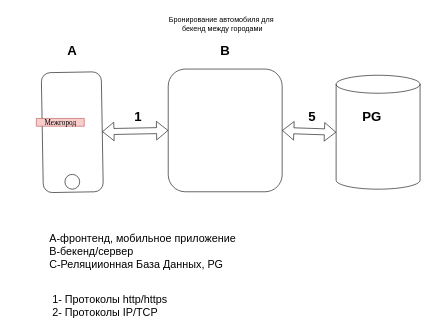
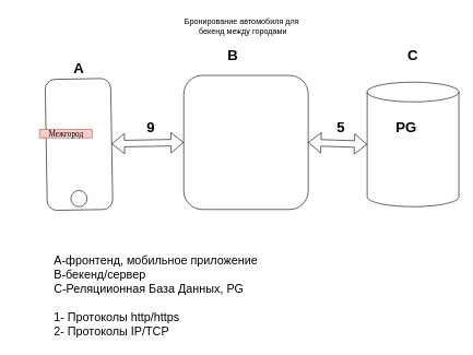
  <mxCell id="0" />
  <mxCell id="1" parent="0" />
  <mxCell id="2" value="" style="shape=cylinder3;whiteSpace=wrap;html=1;boundedLbl=1;backgroundOutline=1;size=15;" vertex="1" parent="1"><mxGeometry x="560" y="125" width="140" height="190" as="geometry" /></mxCell>
  <mxCell id="3" value="" style="rounded=1;whiteSpace=wrap;html=1;rotation=89;" vertex="1" parent="1"><mxGeometry x="20" y="170" width="200" height="100" as="geometry" /></mxCell>
  <mxCell id="4" value="" style="ellipse;whiteSpace=wrap;html=1;aspect=fixed;" vertex="1" parent="1"><mxGeometry x="107.67" y="290.34" width="24.66" height="24.66" as="geometry" /></mxCell>
  <mxCell id="5" value="" style="rounded=1;whiteSpace=wrap;html=1;" vertex="1" parent="1"><mxGeometry x="280" y="114.66" width="190" height="204.66" as="geometry" /></mxCell>
- <mxCell id="6" value="A" style="text;html=1;strokeColor=none;fillColor=none;align=center;verticalAlign=middle;whiteSpace=wrap;rounded=0;fontStyle=1;fontSize=22;" vertex="1" parent="1"><mxGeometry x="90" y="70" width="60" height="30" as="geometry" /></mxCell>
- <mxCell id="7" value="B" style="text;html=1;strokeColor=none;fillColor=none;align=center;verticalAlign=middle;whiteSpace=wrap;rounded=0;fontStyle=1;fontSize=22;" vertex="1" parent="1"><mxGeometry x="345" y="70" width="60" height="30" as="geometry" /></mxCell>
+ <mxCell id="6" value="A" style="text;html=1;strokeColor=none;fillColor=none;align=center;verticalAlign=middle;whiteSpace=wrap;rounded=0;fontStyle=1;fontSize=22;" vertex="1" parent="1"><mxGeometry x="90" y="90" width="60" height="30" as="geometry" /></mxCell>
+ <mxCell id="7" value="B" style="text;html=1;strokeColor=none;fillColor=none;align=center;verticalAlign=middle;whiteSpace=wrap;rounded=0;fontStyle=1;fontSize=22;" vertex="1" parent="1"><mxGeometry x="325" y="70" width="60" height="30" as="geometry" /></mxCell>
+ <mxCell id="8" value="C" style="text;html=1;strokeColor=none;fillColor=none;align=center;verticalAlign=middle;whiteSpace=wrap;rounded=0;fontStyle=1;fontSize=22;" vertex="1" parent="1"><mxGeometry x="600" y="70" width="60" height="30" as="geometry" /></mxCell>
  <mxCell id="9" value="" style="shape=flexArrow;endArrow=classic;startArrow=classic;html=1;rounded=0;fontSize=22;exitX=0.5;exitY=0;exitDx=0;exitDy=0;entryX=0;entryY=0.5;entryDx=0;entryDy=0;" edge="1" parent="1" source="3" target="5"><mxGeometry width="100" height="100" relative="1" as="geometry"><mxPoint x="340" y="300" as="sourcePoint" /><mxPoint x="440" y="200" as="targetPoint" /></mxGeometry></mxCell>
  <mxCell id="10" value="" style="shape=flexArrow;endArrow=classic;startArrow=classic;html=1;rounded=0;fontSize=22;entryX=0;entryY=0.5;entryDx=0;entryDy=0;entryPerimeter=0;exitX=1;exitY=0.5;exitDx=0;exitDy=0;" edge="1" parent="1" source="5" target="2"><mxGeometry width="100" height="100" relative="1" as="geometry"><mxPoint x="340" y="300" as="sourcePoint" /><mxPoint x="440" y="200" as="targetPoint" /></mxGeometry></mxCell>
- <mxCell id="11" value="&lt;b&gt;1&lt;/b&gt;" style="text;html=1;strokeColor=none;fillColor=none;align=center;verticalAlign=middle;whiteSpace=wrap;rounded=0;fontSize=22;" vertex="1" parent="1"><mxGeometry x="200" y="180" width="60" height="30" as="geometry" /></mxCell>
+ <mxCell id="11" value="&lt;b&gt;9&lt;/b&gt;" style="text;html=1;strokeColor=none;fillColor=none;align=center;verticalAlign=middle;whiteSpace=wrap;rounded=0;fontSize=22;" vertex="1" parent="1"><mxGeometry x="200" y="180" width="60" height="30" as="geometry" /></mxCell>
  <mxCell id="12" value="&lt;b&gt;5&lt;/b&gt;" style="text;html=1;strokeColor=none;fillColor=none;align=center;verticalAlign=middle;whiteSpace=wrap;rounded=0;fontSize=22;" vertex="1" parent="1"><mxGeometry x="490" y="180" width="60" height="30" as="geometry" /></mxCell>
  <mxCell id="13" value="A-фронтенд, мобильное приложение&lt;br style=&quot;font-size: 18px;&quot;&gt;B-бекенд/сервер&lt;br style=&quot;font-size: 18px;&quot;&gt;C-Реляциионная База Данных, PG&lt;br style=&quot;font-size: 18px;&quot;&gt;" style="text;html=1;strokeColor=none;fillColor=none;align=left;verticalAlign=middle;whiteSpace=wrap;rounded=0;fontSize=18;" vertex="1" parent="1"><mxGeometry x="80" y="370" width="440" height="100" as="geometry" /></mxCell>
  <mxCell id="14" value="PG" style="text;html=1;strokeColor=none;fillColor=none;align=center;verticalAlign=middle;whiteSpace=wrap;rounded=0;fontSize=22;fontStyle=1" vertex="1" parent="1"><mxGeometry x="590" y="178.5" width="60" height="30" as="geometry" /></mxCell>
- <mxCell id="15" value="1- Протоколы http/https&lt;br style=&quot;font-size: 18px;&quot;&gt;2- Протоколы IP/TCP" style="text;html=1;strokeColor=none;fillColor=none;align=left;verticalAlign=middle;whiteSpace=wrap;rounded=0;fontSize=18;" vertex="1" parent="1"><mxGeometry x="85" y="485" width="390" height="50" as="geometry" /></mxCell>
+ <mxCell id="15" value="1- Протоколы http/https&lt;br style=&quot;font-size: 18px;&quot;&gt;2- Протоколы IP/TCP" style="text;html=1;strokeColor=none;fillColor=none;align=left;verticalAlign=middle;whiteSpace=wrap;rounded=0;fontSize=18;" vertex="1" parent="1"><mxGeometry x="80" y="470" width="390" height="50" as="geometry" /></mxCell>
  <mxCell id="16" value="Межгород" style="verticalLabelPosition=middle;verticalAlign=middle;html=1;shape=mxgraph.basic.patternFillRect;fillStyle=diag;step=5;fillStrokeWidth=0.2;fillStrokeColor=#dddddd;labelPosition=center;align=center;fillColor=#f8cecc;strokeColor=#b85450;fontFamily=Comic Sans MS;rounded=1;" vertex="1" parent="1"><mxGeometry x="60" y="197" width="80" height="13" as="geometry" /></mxCell>
  <mxCell id="17" value="Бронирование автомобиля для&amp;nbsp;&lt;div&gt;бекенд между городами&lt;/div&gt;" style="text;html=1;align=center;verticalAlign=middle;resizable=0;points=[];autosize=1;strokeColor=none;fillColor=none;" vertex="1" parent="1"><mxGeometry x="270" y="20" width="200" height="40" as="geometry" /></mxCell>
